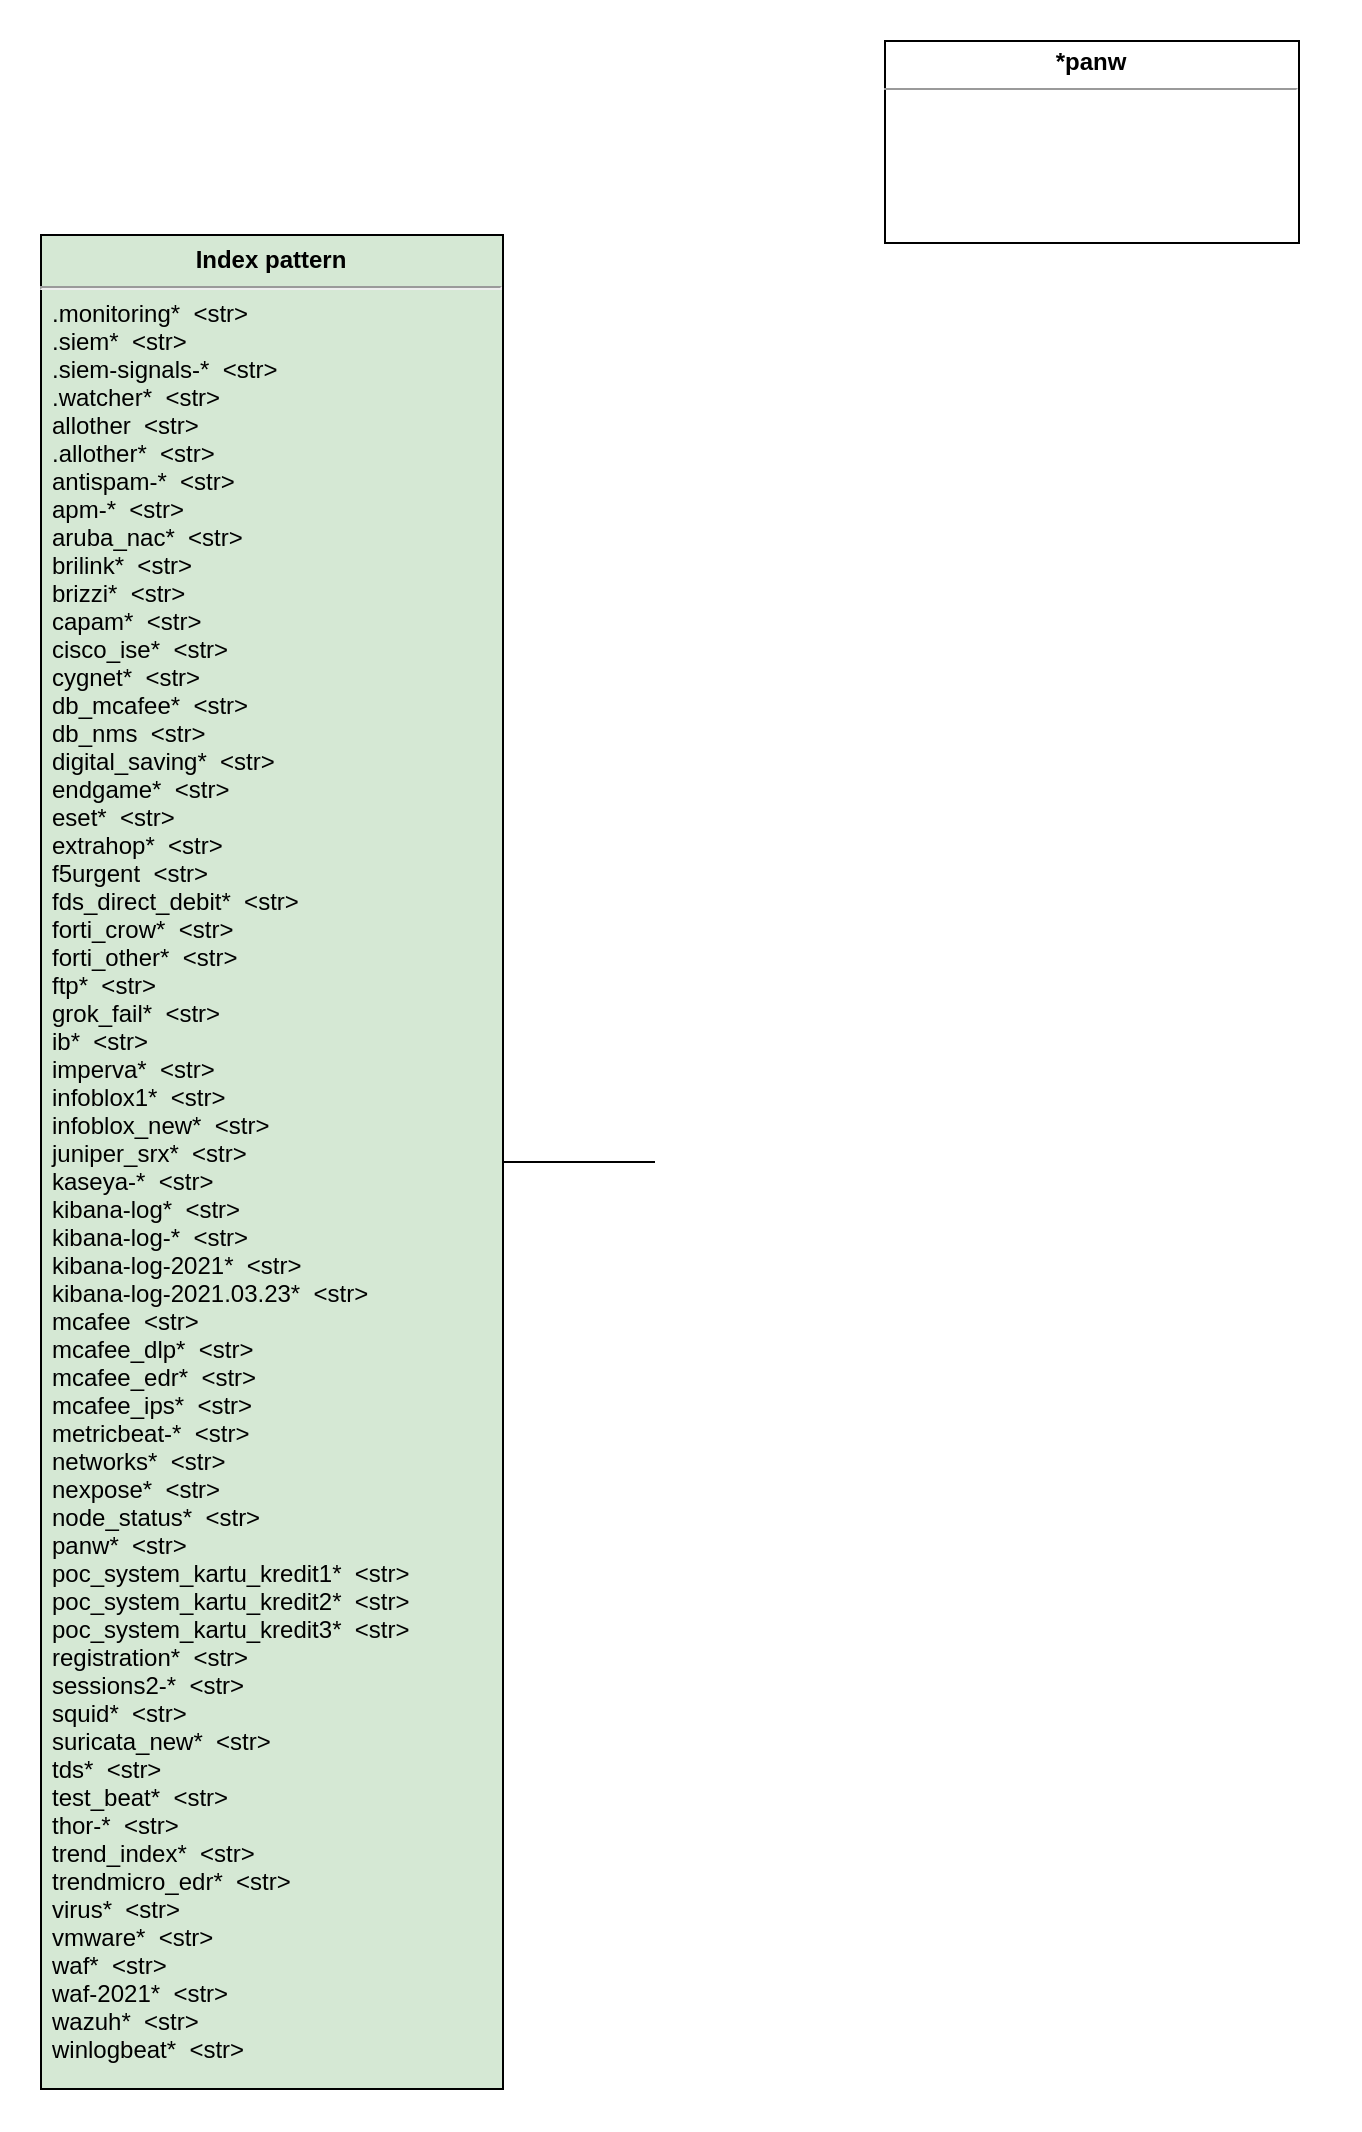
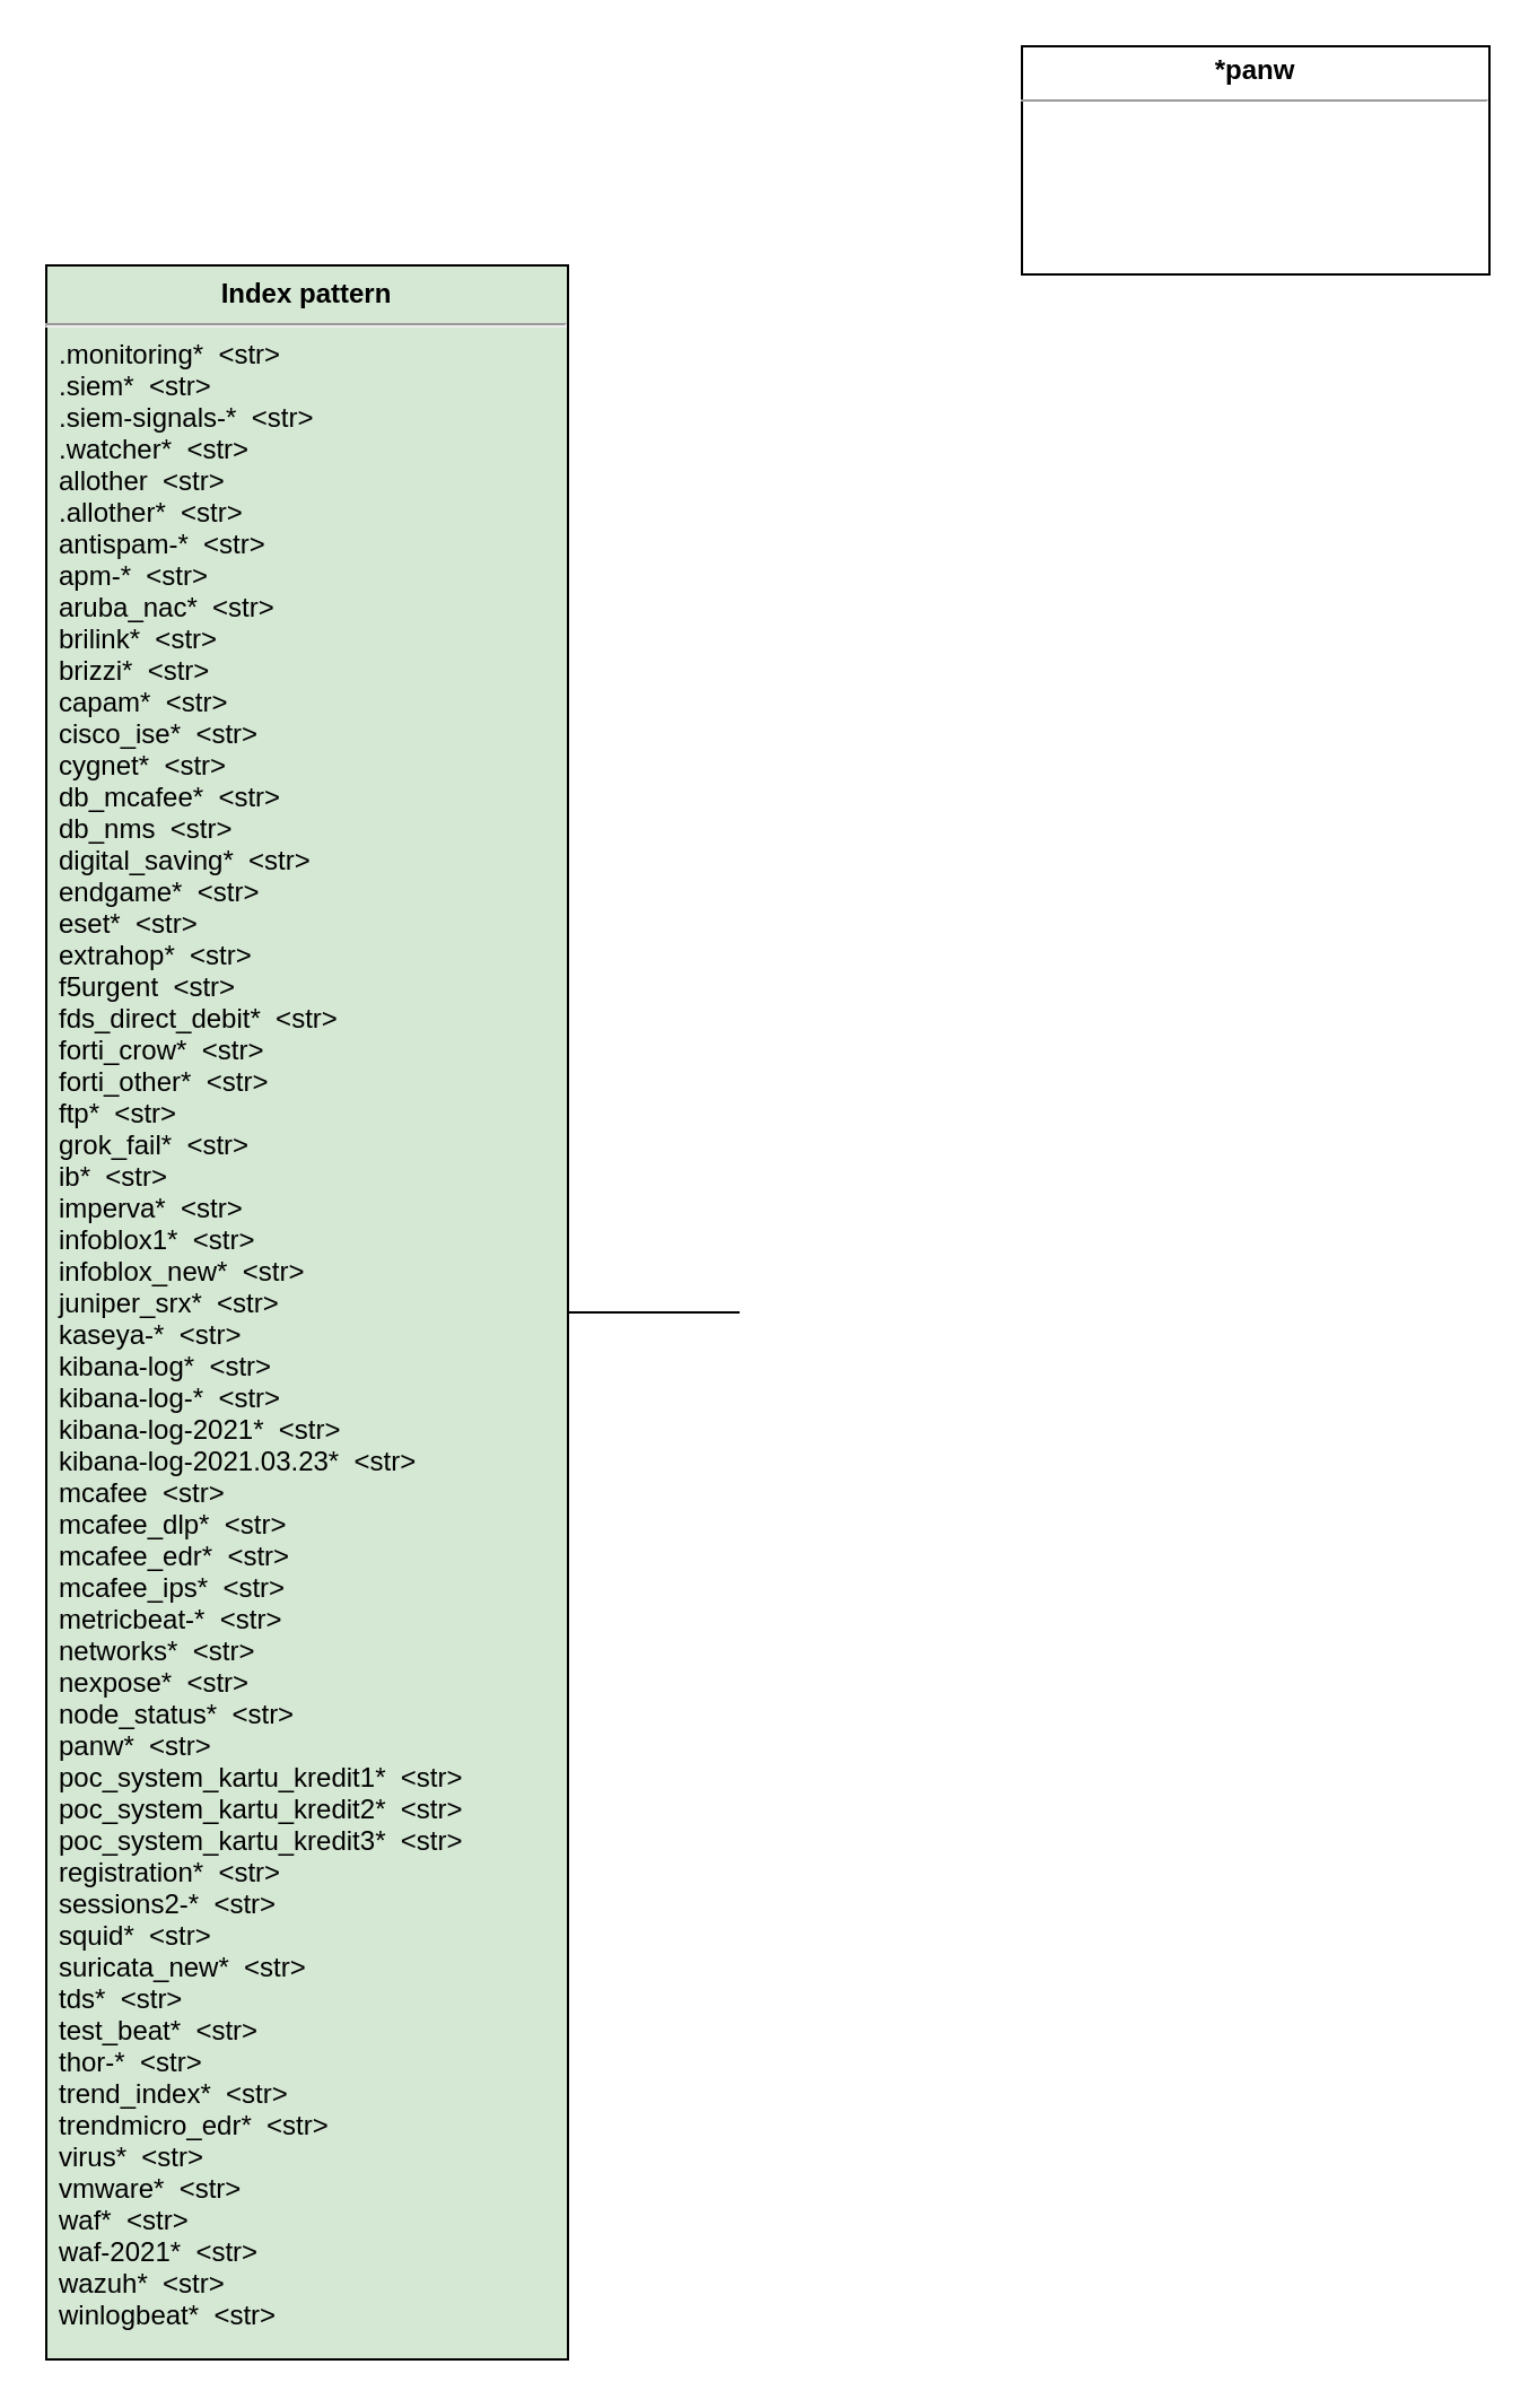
  <mxCell id="0" />
  <mxCell id="1" parent="0" />
  <mxCell id="2" value="&lt;p style=&quot;margin:0px;margin-top:6px;text-align:center;&quot;&gt;&lt;b&gt;Index pattern&lt;/b&gt;&lt;/p&gt;&lt;hr&gt;&lt;p style=&quot;margin:0px;margin-left:8px;&quot;&gt;&lt;br&gt;&lt;/p&gt;" style="align=left;overflow=fill;html=1;dropTarget=0;fillColor=#d5e8d4;" parent="1" vertex="1"><mxGeometry x="20" y="117" width="231" height="927" as="geometry" /></mxCell>
  <mxCell id="3" value=".monitoring*  &lt;str&gt;&#10;.siem*  &lt;str&gt;&#10;.siem-signals-*  &lt;str&gt;&#10;.watcher*  &lt;str&gt;&#10;allother  &lt;str&gt;&#10;.allother*  &lt;str&gt;&#10;antispam-*  &lt;str&gt;&#10;apm-*  &lt;str&gt;&#10;aruba_nac*  &lt;str&gt;&#10;brilink*  &lt;str&gt;&#10;brizzi*  &lt;str&gt;&#10;capam*  &lt;str&gt;&#10;cisco_ise*  &lt;str&gt;&#10;cygnet*  &lt;str&gt;&#10;db_mcafee*  &lt;str&gt;&#10;db_nms  &lt;str&gt;&#10;digital_saving*  &lt;str&gt;&#10;endgame*  &lt;str&gt;&#10;eset*  &lt;str&gt;&#10;extrahop*  &lt;str&gt;&#10;f5urgent  &lt;str&gt;&#10;fds_direct_debit*  &lt;str&gt;&#10;forti_crow*  &lt;str&gt;&#10;forti_other*  &lt;str&gt;&#10;ftp*  &lt;str&gt;&#10;grok_fail*  &lt;str&gt;&#10;ib*  &lt;str&gt;&#10;imperva*  &lt;str&gt;&#10;infoblox1*  &lt;str&gt;&#10;infoblox_new*  &lt;str&gt;&#10;juniper_srx*  &lt;str&gt;&#10;kaseya-*  &lt;str&gt;&#10;kibana-log*  &lt;str&gt;&#10;kibana-log-*  &lt;str&gt;&#10;kibana-log-2021*  &lt;str&gt;&#10;kibana-log-2021.03.23*  &lt;str&gt;&#10;mcafee  &lt;str&gt;&#10;mcafee_dlp*  &lt;str&gt;&#10;mcafee_edr*  &lt;str&gt;&#10;mcafee_ips*  &lt;str&gt;&#10;metricbeat-*  &lt;str&gt;&#10;networks*  &lt;str&gt;&#10;nexpose*  &lt;str&gt;&#10;node_status*  &lt;str&gt;&#10;panw*  &lt;str&gt;&#10;poc_system_kartu_kredit1*  &lt;str&gt;&#10;poc_system_kartu_kredit2*  &lt;str&gt;&#10;poc_system_kartu_kredit3*  &lt;str&gt;&#10;registration*  &lt;str&gt;&#10;sessions2-*  &lt;str&gt;&#10;squid*  &lt;str&gt;&#10;suricata_new*  &lt;str&gt;&#10;tds*  &lt;str&gt;&#10;test_beat*  &lt;str&gt;&#10;thor-*  &lt;str&gt;&#10;trend_index*  &lt;str&gt;&#10;trendmicro_edr*  &lt;str&gt;&#10;virus*  &lt;str&gt;&#10;vmware*  &lt;str&gt;&#10;waf*  &lt;str&gt;&#10;waf-2021*  &lt;str&gt;&#10;wazuh*  &lt;str&gt;&#10;winlogbeat*  &lt;str&gt;&#10;" style="text;strokeColor=none;fillColor=none;align=left;verticalAlign=top;spacingLeft=4;spacingRight=4;overflow=hidden;rotatable=0;points=[[0,0.5],[1,0.5]];portConstraint=eastwest;" parent="1" vertex="1"><mxGeometry x="20" y="143" width="231" height="900" as="geometry" /></mxCell>
- <mxCell id="4" value="&lt;p style=&quot;margin:0px;margin-top:4px;text-align:center;&quot;&gt;&lt;b&gt;*panw&lt;/b&gt;&lt;/p&gt;&lt;hr size=&quot;1&quot;&gt;&lt;div style=&quot;height:2px;&quot;&gt;&lt;/div&gt;" style="verticalAlign=top;align=left;overflow=fill;fontSize=12;fontFamily=Helvetica;html=1;" parent="1" vertex="1"><mxGeometry x="442" y="20" width="207" height="101" as="geometry" /></mxCell>
+ <mxCell id="4" value="&lt;p style=&quot;margin:0px;margin-top:4px;text-align:center;&quot;&gt;&lt;b&gt;*panw&lt;/b&gt;&lt;/p&gt;&lt;hr size=&quot;1&quot;&gt;&lt;div style=&quot;height:2px;&quot;&gt;&lt;/div&gt;" style="verticalAlign=top;align=left;overflow=fill;fontSize=12;fontFamily=Helvetica;html=1;" parent="1" vertex="1"><mxGeometry x="452" y="20" width="207" height="101" as="geometry" /></mxCell>
  <mxCell id="5" value="" style="line;strokeWidth=1;rotatable=0;dashed=0;labelPosition=right;align=left;verticalAlign=middle;spacingTop=0;spacingLeft=6;points=[];portConstraint=eastwest;" parent="1" vertex="1"><mxGeometry x="251" y="575.5" width="76" height="10" as="geometry" /></mxCell>
  <mxCell id="6" style="edgeStyle=orthogonalEdgeStyle;rounded=0;orthogonalLoop=1;jettySize=auto;html=1;exitX=0.5;exitY=1;exitDx=0;exitDy=0;" parent="1" source="4" target="4" edge="1"><mxGeometry relative="1" as="geometry" /></mxCell>
